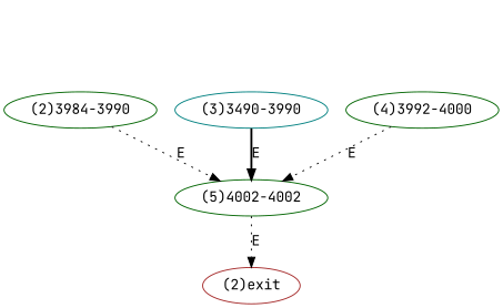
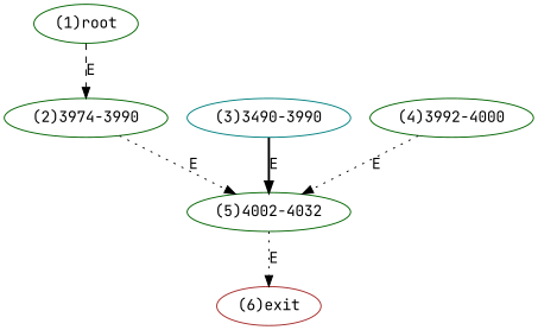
  digraph {
    fontname="JetBrains Mono"
    node [color=darkgreen fontname="JetBrains Mono"]
    edge [fontname="JetBrains Mono" style=dotted]
-   n2 [label="(2)3984-3990"]
-   n3 [label="(5)4002-4002"]
-   n4 [color=brown label="(2)exit"]
+   n1 [label="(1)root"]
+   n2 [label="(2)3974-3990"]
+   n3 [label="(5)4002-4032"]
+   n4 [color=brown label="(6)exit"]
    n5 [color=teal label="(3)3490-3990"]
    n6 [label="(4)3992-4000"]
+   n1 -> n2 [label=E style=dashed]
    n2 -> n3 [label=E]
    n3 -> n4 [label=E]
    n5 -> n3 [label=E style=bold]
    n6 -> n3 [label=E]
  }
